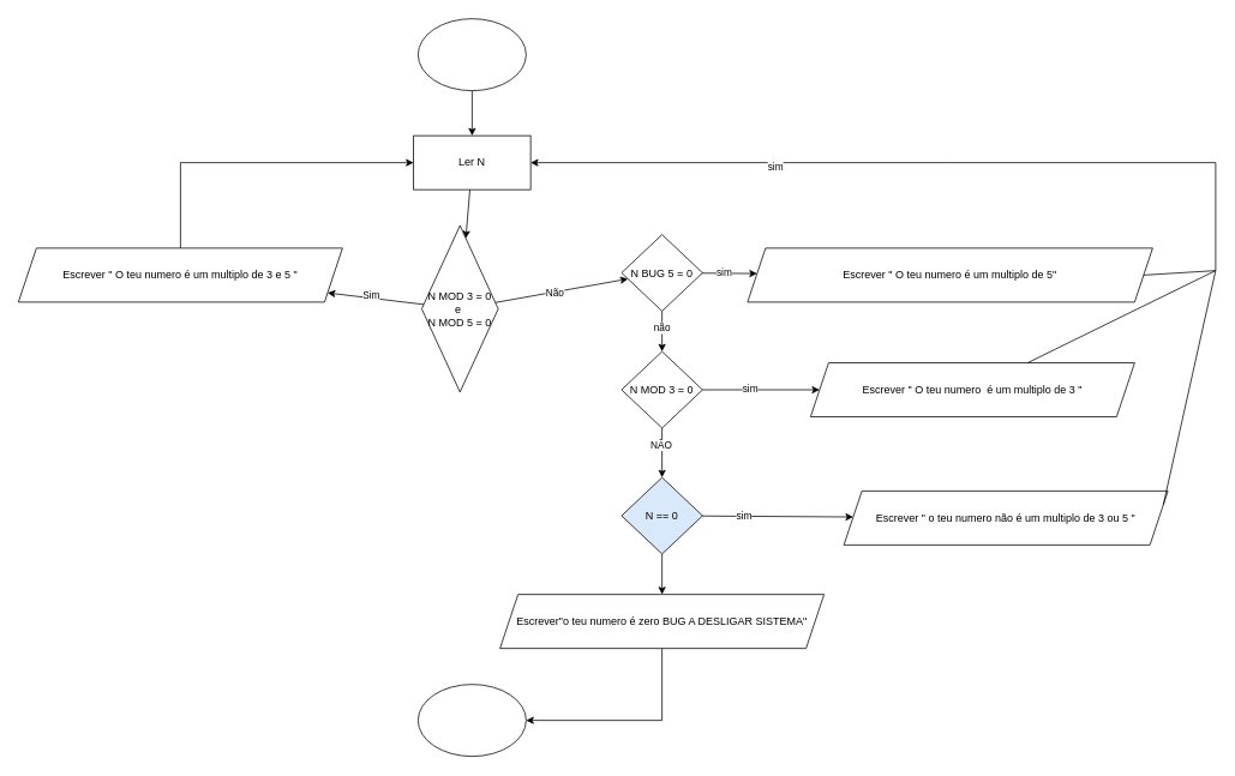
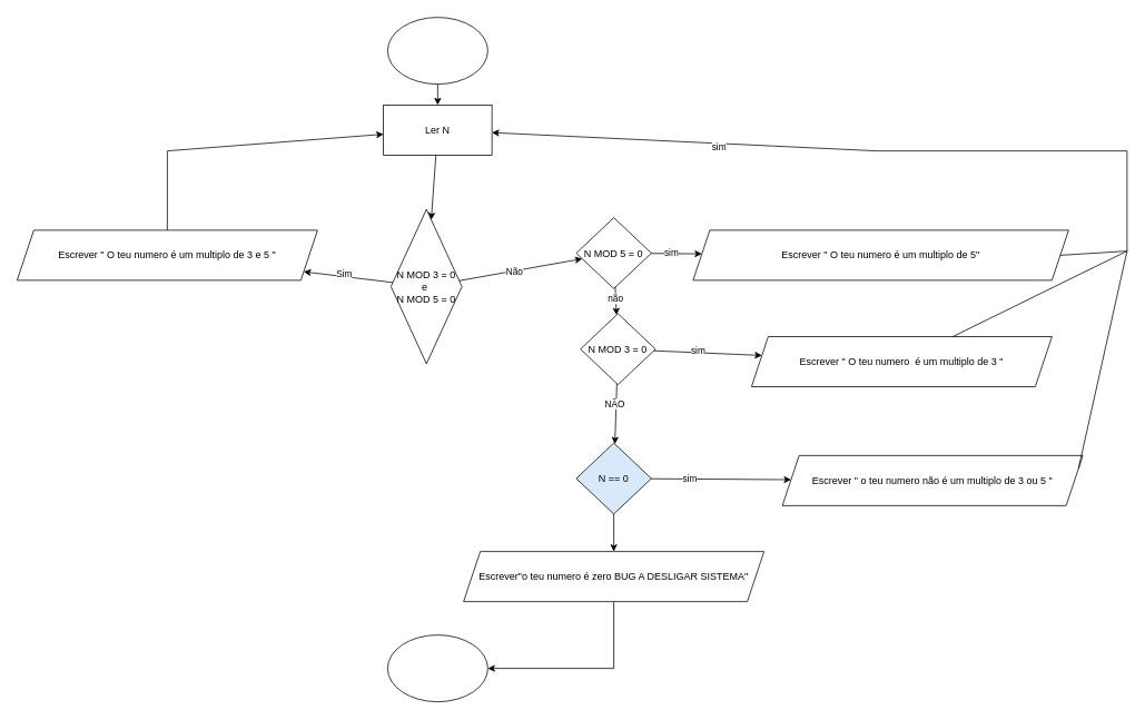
  <mxCell id="0" />
  <mxCell id="1" parent="0" />
  <mxCell id="2" value="" style="ellipse;whiteSpace=wrap;html=1;" vertex="1" parent="1"><mxGeometry x="464" width="120" height="80" as="geometry" y="20" /></mxCell>
  <mxCell id="3" value="" style="ellipse;whiteSpace=wrap;html=1;" vertex="1" parent="1"><mxGeometry x="464" y="760" width="120" height="80" as="geometry" /></mxCell>
- <mxCell id="4" value="Ler N" style="rounded=0;whiteSpace=wrap;html=1;" vertex="1" parent="1"><mxGeometry x="459" y="150" width="130" height="60" as="geometry" /></mxCell>
+ <mxCell id="4" value="Ler N" style="rounded=0;whiteSpace=wrap;html=1;" vertex="1" parent="1"><mxGeometry x="459" y="125" width="130" height="60" as="geometry" /></mxCell>
  <mxCell id="5" value="" style="endArrow=classic;html=1;rounded=0;" edge="1" parent="1" source="2" target="4"><mxGeometry width="50" height="50" relative="1" as="geometry"><mxPoint x="530" y="140" as="sourcePoint" /><mxPoint x="580" y="90" as="targetPoint" /></mxGeometry></mxCell>
  <mxCell id="6" value="" style="endArrow=classic;html=1;rounded=0;" edge="1" parent="1" source="4" target="7"><mxGeometry width="50" height="50" relative="1" as="geometry"><mxPoint x="550" y="120" as="sourcePoint" /><mxPoint x="524" y="260" as="targetPoint" /></mxGeometry></mxCell>
  <mxCell id="7" value="N MOD 3 = 0&lt;div&gt;e&amp;nbsp;&lt;/div&gt;&lt;div&gt;N MOD 5 = 0&lt;/div&gt;" style="rhombus;whiteSpace=wrap;html=1;" vertex="1" parent="1"><mxGeometry x="468" y="250" width="85" height="185" as="geometry" /></mxCell>
  <mxCell id="8" value="" style="endArrow=classic;html=1;rounded=0;" edge="1" parent="1" source="7" target="10"><mxGeometry width="50" height="50" relative="1" as="geometry"><mxPoint x="390" y="340" as="sourcePoint" /><mxPoint x="370" y="305" as="targetPoint" /></mxGeometry></mxCell>
  <mxCell id="9" value="Sim" style="edgeLabel;html=1;align=center;verticalAlign=middle;resizable=0;points=[];" vertex="1" connectable="0" parent="8"><mxGeometry x="0.122" y="-3" relative="1" as="geometry"><mxPoint as="offset" /></mxGeometry></mxCell>
  <mxCell id="10" value="Escrever &quot; O teu numero é um multiplo de 3 e 5 &quot;" style="shape=parallelogram;perimeter=parallelogramPerimeter;whiteSpace=wrap;html=1;fixedSize=1;" vertex="1" parent="1"><mxGeometry x="20" y="275" width="360" height="60" as="geometry" /></mxCell>
  <mxCell id="11" value="" style="endArrow=classic;html=1;rounded=0;" edge="1" parent="1" source="10" target="4"><mxGeometry width="50" height="50" relative="1" as="geometry"><mxPoint x="220" y="220" as="sourcePoint" /><mxPoint x="200" y="170" as="targetPoint" /><Array as="points"><mxPoint x="200" y="180" /></Array></mxGeometry></mxCell>
  <mxCell id="12" value="" style="endArrow=classic;html=1;rounded=0;" edge="1" parent="1" source="7" target="15"><mxGeometry width="50" height="50" relative="1" as="geometry"><mxPoint x="630" y="350" as="sourcePoint" /><mxPoint x="700" y="310" as="targetPoint" /></mxGeometry></mxCell>
  <mxCell id="13" value="Não" style="edgeLabel;html=1;align=center;verticalAlign=middle;resizable=0;points=[];" vertex="1" connectable="0" parent="12"><mxGeometry x="-0.11" y="-1" relative="1" as="geometry"><mxPoint as="offset" /></mxGeometry></mxCell>
  <mxCell id="14" value="Escrever &quot; O teu numero é um multiplo de 5&quot;" style="shape=parallelogram;perimeter=parallelogramPerimeter;whiteSpace=wrap;html=1;fixedSize=1;" vertex="1" parent="1"><mxGeometry x="830" y="275" width="450" height="60" as="geometry" /></mxCell>
- <mxCell id="15" value="N BUG 5 = 0" style="rhombus;whiteSpace=wrap;html=1;" vertex="1" parent="1"><mxGeometry x="690" y="260" width="90" height="85" as="geometry" /></mxCell>
+ <mxCell id="15" value="N MOD 5 = 0" style="rhombus;whiteSpace=wrap;html=1;" vertex="1" parent="1"><mxGeometry x="690" y="260" width="90" height="85" as="geometry" /></mxCell>
  <mxCell id="16" value="" style="endArrow=classic;html=1;rounded=0;" edge="1" parent="1" source="15" target="23"><mxGeometry width="50" height="50" relative="1" as="geometry"><mxPoint x="760" y="330" as="sourcePoint" /><mxPoint x="810" y="280" as="targetPoint" /></mxGeometry></mxCell>
  <mxCell id="17" value="não" style="edgeLabel;html=1;align=center;verticalAlign=middle;resizable=0;points=[];" vertex="1" connectable="0" parent="16"><mxGeometry x="-0.2" y="-1" relative="1" as="geometry"><mxPoint as="offset" /></mxGeometry></mxCell>
  <mxCell id="18" value="" style="endArrow=classic;html=1;rounded=0;" edge="1" parent="1" source="15" target="14"><mxGeometry width="50" height="50" relative="1" as="geometry"><mxPoint x="660" y="470" as="sourcePoint" /><mxPoint x="840" y="260" as="targetPoint" /></mxGeometry></mxCell>
  <mxCell id="19" value="sim" style="edgeLabel;html=1;align=center;verticalAlign=middle;resizable=0;points=[];" vertex="1" connectable="0" parent="18"><mxGeometry x="-0.2" y="2" relative="1" as="geometry"><mxPoint as="offset" /></mxGeometry></mxCell>
  <mxCell id="20" value="" style="endArrow=classic;html=1;rounded=0;" edge="1" parent="1" source="36" target="3"><mxGeometry width="50" height="50" relative="1" as="geometry"><mxPoint x="735" y="740" as="sourcePoint" /><mxPoint x="740" y="770" as="targetPoint" /><Array as="points"><mxPoint x="735" y="800" /></Array></mxGeometry></mxCell>
  <mxCell id="21" value="" style="endArrow=classic;html=1;rounded=0;exitX=1;exitY=0.5;exitDx=0;exitDy=0;" edge="1" parent="1" source="14" target="4"><mxGeometry width="50" height="50" relative="1" as="geometry"><mxPoint x="1040" y="275" as="sourcePoint" /><mxPoint x="1299" y="180" as="targetPoint" /><Array as="points"><mxPoint x="1350" y="300" /><mxPoint x="1350" y="180" /><mxPoint x="1050" y="180" /></Array></mxGeometry></mxCell>
  <mxCell id="22" value="sim" style="edgeLabel;html=1;align=center;verticalAlign=middle;resizable=0;points=[];" vertex="1" connectable="0" parent="21"><mxGeometry x="0.435" y="4" relative="1" as="geometry"><mxPoint as="offset" /></mxGeometry></mxCell>
- <mxCell id="23" value="N MOD 3 = 0" style="rhombus;whiteSpace=wrap;html=1;" vertex="1" parent="1"><mxGeometry x="690" y="390" width="90" height="85" as="geometry" /></mxCell>
+ <mxCell id="23" value="N MOD 3 = 0" style="rhombus;whiteSpace=wrap;html=1;" vertex="1" parent="1"><mxGeometry x="695" y="375" width="90" height="85" as="geometry" /></mxCell>
  <mxCell id="24" value="Escrever &quot; O teu numero&amp;nbsp; é um multiplo de 3 &quot;" style="shape=parallelogram;perimeter=parallelogramPerimeter;whiteSpace=wrap;html=1;fixedSize=1;" vertex="1" parent="1"><mxGeometry x="900" y="402.5" width="360" height="60" as="geometry" /></mxCell>
  <mxCell id="25" value="" style="endArrow=classic;html=1;rounded=0;" edge="1" parent="1" source="23" target="24"><mxGeometry width="50" height="50" relative="1" as="geometry"><mxPoint x="820" y="300" as="sourcePoint" /><mxPoint x="881" y="300" as="targetPoint" /></mxGeometry></mxCell>
  <mxCell id="26" value="sim" style="edgeLabel;html=1;align=center;verticalAlign=middle;resizable=0;points=[];" vertex="1" connectable="0" parent="25"><mxGeometry x="-0.2" y="2" relative="1" as="geometry"><mxPoint as="offset" /></mxGeometry></mxCell>
  <mxCell id="27" value="" style="endArrow=classic;html=1;rounded=0;" edge="1" parent="1" source="23" target="30"><mxGeometry width="50" height="50" relative="1" as="geometry"><mxPoint x="690" y="680" as="sourcePoint" /><mxPoint x="735" y="590" as="targetPoint" /><Array as="points" /></mxGeometry></mxCell>
  <mxCell id="28" value="NÃO" style="edgeLabel;html=1;align=center;verticalAlign=middle;resizable=0;points=[];" vertex="1" connectable="0" parent="27"><mxGeometry x="-0.349" y="-2" relative="1" as="geometry"><mxPoint as="offset" /></mxGeometry></mxCell>
  <mxCell id="29" value="" style="endArrow=none;html=1;rounded=0;" edge="1" parent="1" source="24"><mxGeometry width="50" height="50" relative="1" as="geometry"><mxPoint x="1270" y="410" as="sourcePoint" /><mxPoint x="1350" y="300" as="targetPoint" /></mxGeometry></mxCell>
  <mxCell id="30" value="N == 0" style="rhombus;whiteSpace=wrap;html=1;fillColor=#dae8fc;" vertex="1" parent="1"><mxGeometry x="690" y="530" width="90" height="85" as="geometry" /></mxCell>
  <mxCell id="31" value="" style="endArrow=classic;html=1;rounded=0;" edge="1" parent="1" source="30" target="33"><mxGeometry width="50" height="50" relative="1" as="geometry"><mxPoint x="720" y="720" as="sourcePoint" /><mxPoint x="910" y="570" as="targetPoint" /></mxGeometry></mxCell>
  <mxCell id="32" value="sim" style="edgeLabel;html=1;align=center;verticalAlign=middle;resizable=0;points=[];" vertex="1" connectable="0" parent="31"><mxGeometry x="-0.448" y="1" relative="1" as="geometry"><mxPoint as="offset" /></mxGeometry></mxCell>
  <mxCell id="33" value="Escrever &quot; o teu numero não é um multiplo de 3 ou 5 &quot;" style="shape=parallelogram;perimeter=parallelogramPerimeter;whiteSpace=wrap;html=1;fixedSize=1;" vertex="1" parent="1"><mxGeometry x="937" y="545" width="360" height="60" as="geometry" /></mxCell>
  <mxCell id="34" value="" style="endArrow=none;html=1;rounded=0;exitX=1;exitY=0.25;exitDx=0;exitDy=0;" edge="1" parent="1" source="33"><mxGeometry width="50" height="50" relative="1" as="geometry"><mxPoint x="1230" y="453" as="sourcePoint" /><mxPoint x="1350" y="300" as="targetPoint" /></mxGeometry></mxCell>
  <mxCell id="35" value="" style="endArrow=classic;html=1;rounded=0;" edge="1" parent="1" source="30" target="36"><mxGeometry width="50" height="50" relative="1" as="geometry"><mxPoint x="710" y="670" as="sourcePoint" /><mxPoint x="735" y="650" as="targetPoint" /></mxGeometry></mxCell>
  <mxCell id="36" value="Escrever&quot;o teu numero é zero BUG A DESLIGAR SISTEMA&quot;" style="shape=parallelogram;perimeter=parallelogramPerimeter;whiteSpace=wrap;html=1;fixedSize=1;" vertex="1" parent="1"><mxGeometry x="555" y="660" width="360" height="60" as="geometry" /></mxCell>
